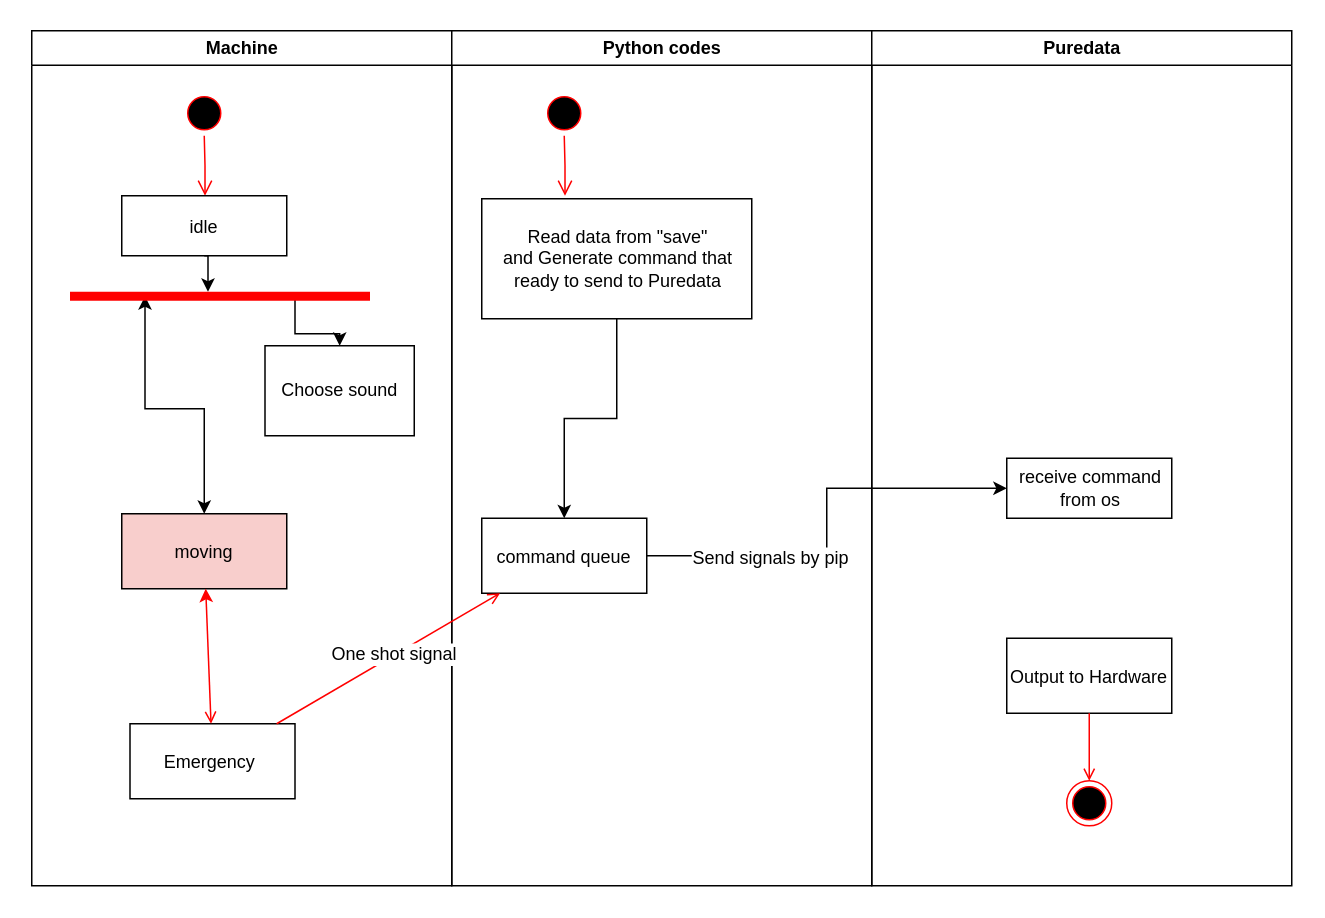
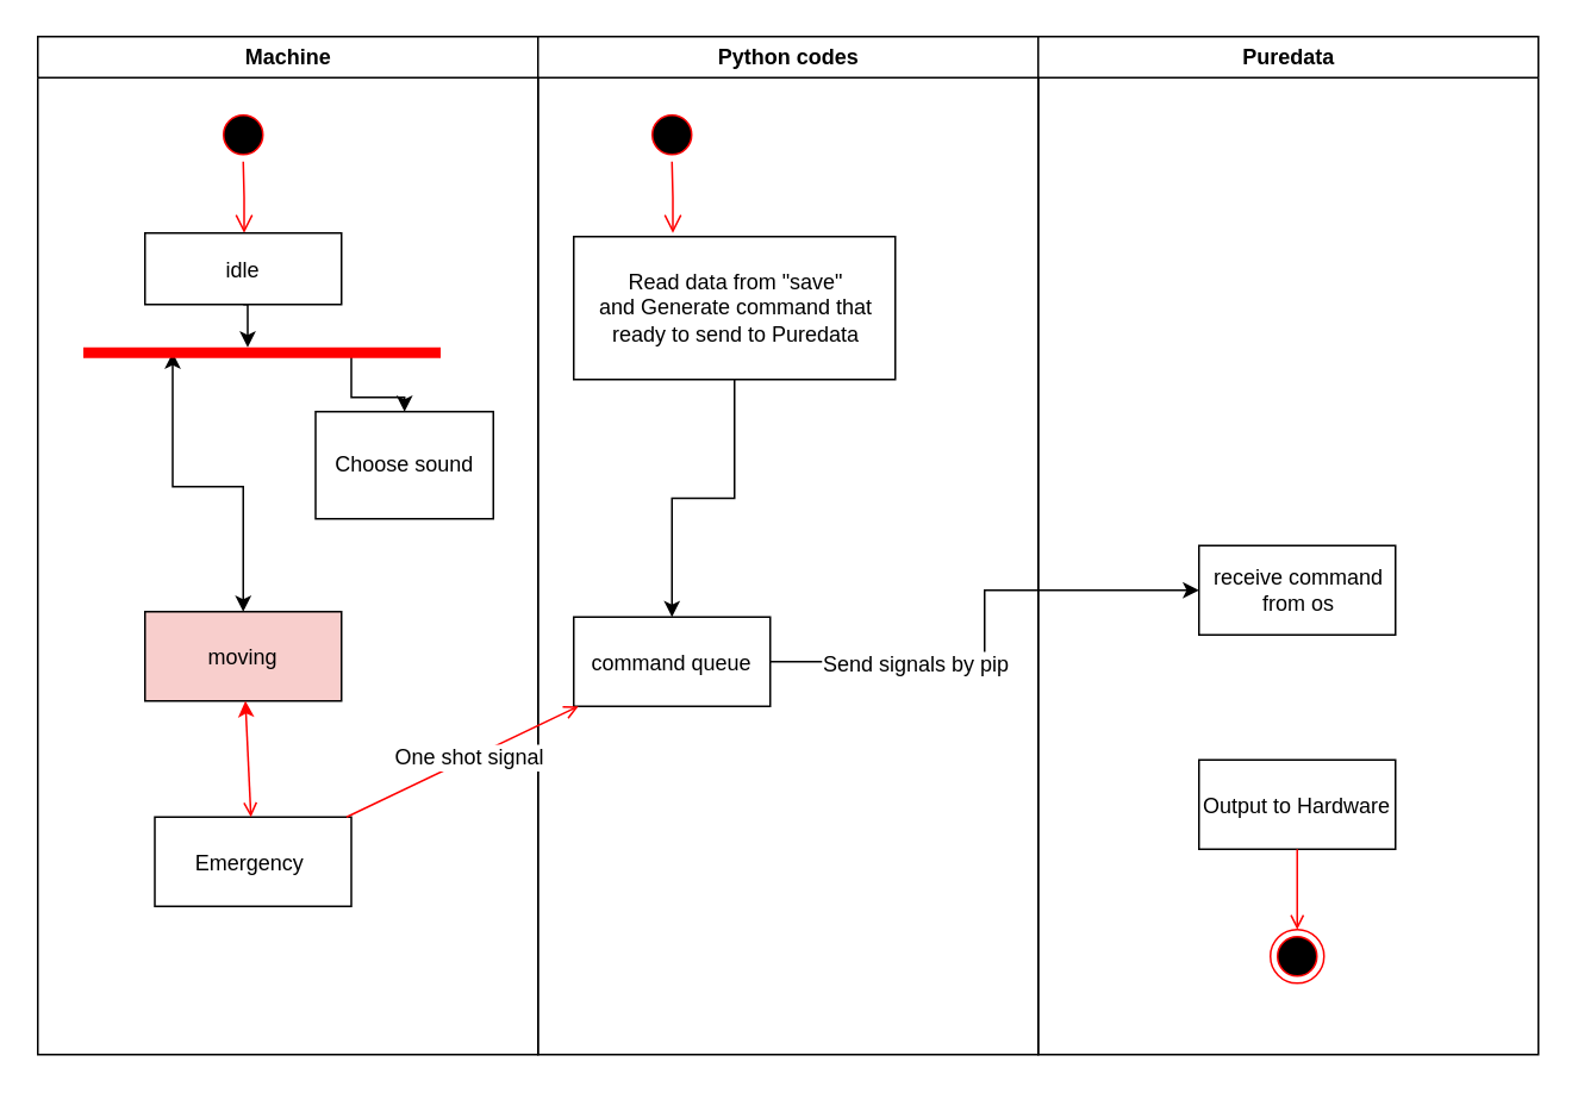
  <mxCell id="0" />
  <mxCell id="1" parent="0" />
  <mxCell id="2" value="Machine" style="swimlane;whiteSpace=wrap" parent="1" vertex="1"><mxGeometry x="20.5" y="20" width="280" height="570" as="geometry" /></mxCell>
  <mxCell id="3" value="" style="ellipse;shape=startState;fillColor=#000000;strokeColor=#ff0000;" parent="2" vertex="1"><mxGeometry x="100" y="40" width="30" height="30" as="geometry" /></mxCell>
  <mxCell id="4" value="" style="edgeStyle=elbowEdgeStyle;elbow=horizontal;verticalAlign=bottom;endArrow=open;endSize=8;strokeColor=#FF0000;endFill=1;rounded=0" parent="2" source="3" target="6" edge="1"><mxGeometry x="100" y="40" as="geometry"><mxPoint x="115" y="110" as="targetPoint" /></mxGeometry></mxCell>
  <mxCell id="5" style="edgeStyle=orthogonalEdgeStyle;rounded=0;orthogonalLoop=1;jettySize=auto;html=1;exitX=0.5;exitY=1;exitDx=0;exitDy=0;entryX=0.46;entryY=0.2;entryDx=0;entryDy=0;entryPerimeter=0;" edge="1" parent="2" source="6" target="12"><mxGeometry relative="1" as="geometry" /></mxCell>
  <mxCell id="6" value="idle" style="" parent="2" vertex="1"><mxGeometry x="60" y="110" width="110" height="40" as="geometry" /></mxCell>
  <mxCell id="7" value="moving" style="fillColor=#f8cecc;" parent="2" vertex="1"><mxGeometry x="60" y="322" width="110" height="50" as="geometry" /></mxCell>
- <mxCell id="8" value="Emergency " style="" parent="2" vertex="1"><mxGeometry x="65.5" y="462" width="110" height="50" as="geometry" /></mxCell>
+ <mxCell id="8" value="Emergency " style="" parent="2" vertex="1"><mxGeometry x="65.5" y="437" width="110" height="50" as="geometry" /></mxCell>
  <mxCell id="9" value="" style="endArrow=open;strokeColor=#FF0000;endFill=1;rounded=0;startArrow=classic;startFill=1;" parent="2" source="7" target="8" edge="1"><mxGeometry relative="1" as="geometry" /></mxCell>
  <mxCell id="10" style="edgeStyle=orthogonalEdgeStyle;rounded=0;orthogonalLoop=1;jettySize=auto;html=1;exitX=0.25;exitY=0.5;exitDx=0;exitDy=0;exitPerimeter=0;startArrow=classic;startFill=1;" edge="1" parent="2" source="12" target="7"><mxGeometry relative="1" as="geometry" /></mxCell>
  <mxCell id="11" style="edgeStyle=orthogonalEdgeStyle;rounded=0;orthogonalLoop=1;jettySize=auto;html=1;exitX=0.75;exitY=0.5;exitDx=0;exitDy=0;exitPerimeter=0;" edge="1" parent="2" source="12" target="13"><mxGeometry relative="1" as="geometry" /></mxCell>
  <mxCell id="12" value="" style="shape=line;html=1;strokeWidth=6;strokeColor=#ff0000;" vertex="1" parent="2"><mxGeometry x="25.5" y="172" width="200" height="10" as="geometry" /></mxCell>
  <mxCell id="13" value="Choose sound" style="rounded=0;whiteSpace=wrap;html=1;" vertex="1" parent="2"><mxGeometry x="155.5" y="210" width="99.5" height="60" as="geometry" /></mxCell>
  <mxCell id="14" value="Python codes" style="swimlane;whiteSpace=wrap" parent="1" vertex="1"><mxGeometry x="300.5" y="20" width="280" height="570" as="geometry" /></mxCell>
  <mxCell id="15" value="" style="ellipse;shape=startState;fillColor=#000000;strokeColor=#ff0000;" parent="14" vertex="1"><mxGeometry x="60" y="40" width="30" height="30" as="geometry" /></mxCell>
  <mxCell id="16" value="" style="edgeStyle=elbowEdgeStyle;elbow=horizontal;verticalAlign=bottom;endArrow=open;endSize=8;strokeColor=#FF0000;endFill=1;rounded=0" parent="14" source="15" edge="1"><mxGeometry x="40" y="20" as="geometry"><mxPoint x="75.5" y="110" as="targetPoint" /></mxGeometry></mxCell>
  <mxCell id="17" value="command queue" style="" parent="14" vertex="1"><mxGeometry x="20" y="325" width="110" height="50" as="geometry" /></mxCell>
  <mxCell id="18" style="edgeStyle=orthogonalEdgeStyle;rounded=0;orthogonalLoop=1;jettySize=auto;html=1;startArrow=none;startFill=0;" edge="1" parent="14" source="19" target="17"><mxGeometry relative="1" as="geometry" /></mxCell>
  <mxCell id="19" value="Read data from &quot;save&quot;&lt;br&gt;and Generate command that &lt;br&gt;ready to send to Puredata" style="html=1;" vertex="1" parent="14"><mxGeometry x="20" y="112" width="180" height="80" as="geometry" /></mxCell>
  <mxCell id="20" value="Puredata" style="swimlane;whiteSpace=wrap" parent="1" vertex="1"><mxGeometry x="580.5" y="20" width="280" height="570" as="geometry" /></mxCell>
  <mxCell id="21" value="Output to Hardware" style="" parent="20" vertex="1"><mxGeometry x="90" y="405" width="110" height="50" as="geometry" /></mxCell>
  <mxCell id="22" value="" style="ellipse;shape=endState;fillColor=#000000;strokeColor=#ff0000" parent="20" vertex="1"><mxGeometry x="130" y="500" width="30" height="30" as="geometry" /></mxCell>
  <mxCell id="23" value="" style="endArrow=open;strokeColor=#FF0000;endFill=1;rounded=0" parent="20" source="21" target="22" edge="1"><mxGeometry relative="1" as="geometry" /></mxCell>
- <mxCell id="24" value="receive command&lt;br&gt;from os" style="html=1;" vertex="1" parent="20"><mxGeometry x="90" y="285" width="110" height="40" as="geometry" /></mxCell>
+ <mxCell id="24" value="receive command&lt;br&gt;from os" style="html=1;" vertex="1" parent="20"><mxGeometry x="90" y="285" width="110" height="50" as="geometry" /></mxCell>
  <mxCell id="25" value="" style="endArrow=open;strokeColor=#FF0000;endFill=1;rounded=0" parent="1" source="8" target="17" edge="1"><mxGeometry relative="1" as="geometry" /></mxCell>
  <mxCell id="26" value="One shot signal" style="text;html=1;align=center;verticalAlign=middle;resizable=0;points=[];labelBackgroundColor=#ffffff;" vertex="1" connectable="0" parent="25"><mxGeometry x="0.058" y="1" relative="1" as="geometry"><mxPoint as="offset" /></mxGeometry></mxCell>
  <mxCell id="27" style="edgeStyle=orthogonalEdgeStyle;rounded=0;orthogonalLoop=1;jettySize=auto;html=1;startArrow=none;startFill=0;" edge="1" parent="1" source="17" target="24"><mxGeometry relative="1" as="geometry" /></mxCell>
  <mxCell id="28" value="Send signals by pip" style="text;html=1;align=center;verticalAlign=middle;resizable=0;points=[];labelBackgroundColor=#ffffff;" vertex="1" connectable="0" parent="27"><mxGeometry x="-0.425" y="-1" relative="1" as="geometry"><mxPoint as="offset" /></mxGeometry></mxCell>
